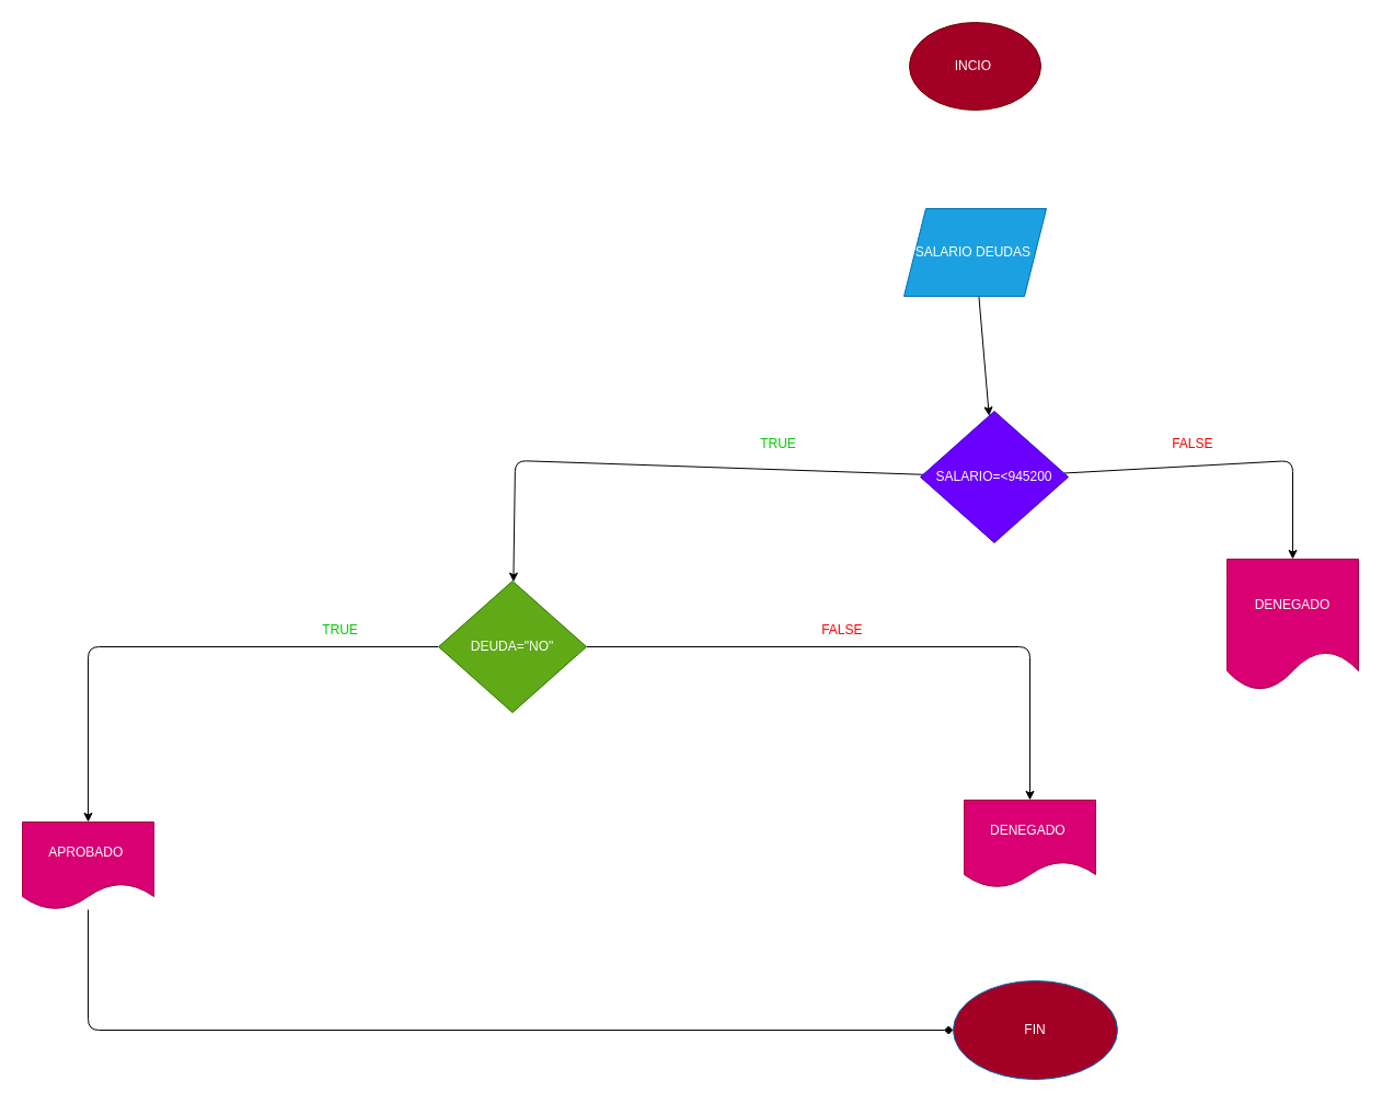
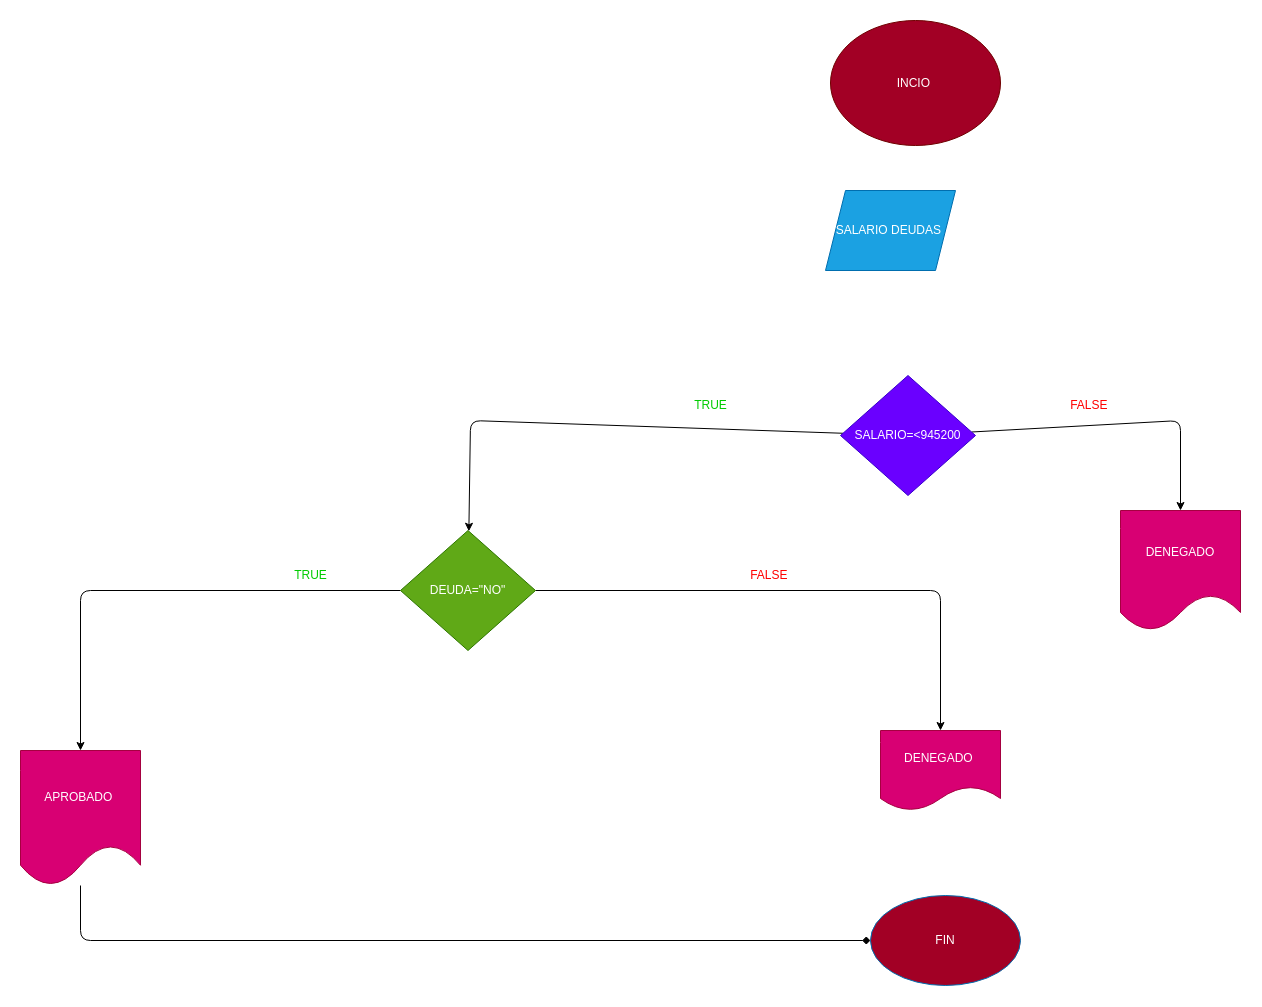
  <mxCell id="0" />
  <mxCell id="1" parent="0" />
- <mxCell id="2" value="INCIO&amp;nbsp;" style="ellipse;whiteSpace=wrap;html=1;fillColor=#a20025;fontColor=#ffffff;strokeColor=#6F0000;" vertex="1" parent="1"><mxGeometry x="830" y="20" width="120" height="80" as="geometry" /></mxCell>
- <mxCell id="3" value="" style="edgeStyle=none;html=1;" edge="1" parent="1" source="4" target="7"><mxGeometry relative="1" as="geometry" /></mxCell>
+ <mxCell id="2" value="INCIO&amp;nbsp;" style="ellipse;whiteSpace=wrap;html=1;fillColor=#a20025;fontColor=#ffffff;strokeColor=#6F0000;" vertex="1" parent="1"><mxGeometry x="830" y="20" width="170" height="125" as="geometry" /></mxCell>
  <mxCell id="4" value="SALARIO DEUDAS&amp;nbsp;" style="shape=parallelogram;perimeter=parallelogramPerimeter;whiteSpace=wrap;html=1;fixedSize=1;fillColor=#1ba1e2;strokeColor=#006EAF;fontColor=#ffffff;" vertex="1" parent="1"><mxGeometry x="825" y="190" width="130" height="80" as="geometry" /></mxCell>
  <mxCell id="5" value="" style="edgeStyle=none;html=1;" edge="1" parent="1" source="7" target="10"><mxGeometry relative="1" as="geometry"><Array as="points"><mxPoint x="470" y="420" /></Array></mxGeometry></mxCell>
  <mxCell id="6" value="" style="edgeStyle=none;html=1;" edge="1" parent="1" source="7" target="11"><mxGeometry relative="1" as="geometry"><Array as="points"><mxPoint x="1180" y="420" /></Array></mxGeometry></mxCell>
  <mxCell id="7" value="SALARIO=&amp;lt;945200" style="rhombus;whiteSpace=wrap;html=1;fillColor=#6a00ff;strokeColor=#3700CC;fontColor=#ffffff;" vertex="1" parent="1"><mxGeometry x="840" y="375" width="135" height="120" as="geometry" /></mxCell>
  <mxCell id="8" value="" style="edgeStyle=none;html=1;fontColor=#FF0000;" edge="1" parent="1" source="10" target="14"><mxGeometry relative="1" as="geometry"><Array as="points"><mxPoint x="940" y="590" /></Array></mxGeometry></mxCell>
  <mxCell id="9" value="" style="edgeStyle=none;html=1;fontColor=#FF0000;" edge="1" parent="1" source="10" target="16"><mxGeometry relative="1" as="geometry"><Array as="points"><mxPoint x="80" y="590" /></Array></mxGeometry></mxCell>
  <mxCell id="10" value="DEUDA=&quot;NO&quot;" style="rhombus;whiteSpace=wrap;html=1;fillColor=#60a917;strokeColor=#2D7600;fontColor=#ffffff;" vertex="1" parent="1"><mxGeometry x="400" y="530" width="135" height="120" as="geometry" /></mxCell>
  <mxCell id="11" value="DENEGADO" style="shape=document;whiteSpace=wrap;html=1;boundedLbl=1;fillColor=#d80073;strokeColor=#A50040;fontColor=#ffffff;" vertex="1" parent="1"><mxGeometry x="1120" y="510" width="120" height="120" as="geometry" /></mxCell>
  <mxCell id="12" value="&lt;font color=&quot;#00cc00&quot;&gt;TRUE&lt;/font&gt;" style="text;html=1;align=center;verticalAlign=middle;resizable=0;points=[];autosize=1;strokeColor=none;fillColor=none;" vertex="1" parent="1"><mxGeometry x="680" y="390" width="60" height="30" as="geometry" /></mxCell>
  <mxCell id="13" value="&lt;font color=&quot;#ff0000&quot;&gt;FALSE&amp;nbsp;&lt;/font&gt;" style="text;html=1;align=center;verticalAlign=middle;resizable=0;points=[];autosize=1;strokeColor=none;fillColor=none;fontColor=#00CC00;" vertex="1" parent="1"><mxGeometry x="1060" y="390" width="60" height="30" as="geometry" /></mxCell>
  <mxCell id="14" value="DENEGADO&amp;nbsp;" style="shape=document;whiteSpace=wrap;html=1;boundedLbl=1;fillColor=#d80073;strokeColor=#A50040;fontColor=#ffffff;" vertex="1" parent="1"><mxGeometry x="880" y="730" width="120" height="80" as="geometry" /></mxCell>
  <mxCell id="15" value="" style="edgeStyle=none;html=1;fontColor=#FF0000;endArrow=diamond;" edge="1" parent="1" source="16" target="19"><mxGeometry relative="1" as="geometry"><Array as="points"><mxPoint x="80" y="940" /></Array></mxGeometry></mxCell>
- <mxCell id="16" value="APROBADO&amp;nbsp;" style="shape=document;whiteSpace=wrap;html=1;boundedLbl=1;fillColor=#d80073;strokeColor=#A50040;fontColor=#ffffff;" vertex="1" parent="1"><mxGeometry x="20" y="750" width="120" height="80" as="geometry" /></mxCell>
+ <mxCell id="16" value="APROBADO&amp;nbsp;" style="shape=document;whiteSpace=wrap;html=1;boundedLbl=1;fillColor=#d80073;strokeColor=#A50040;fontColor=#ffffff;" vertex="1" parent="1"><mxGeometry x="20" y="750" width="120" height="135" as="geometry" /></mxCell>
  <mxCell id="17" value="&lt;font color=&quot;#00cc00&quot;&gt;TRUE&lt;/font&gt;" style="text;html=1;align=center;verticalAlign=middle;resizable=0;points=[];autosize=1;strokeColor=none;fillColor=none;" vertex="1" parent="1"><mxGeometry x="280" y="560" width="60" height="30" as="geometry" /></mxCell>
  <mxCell id="18" value="&lt;font color=&quot;#ff0000&quot;&gt;FALSE&amp;nbsp;&lt;/font&gt;" style="text;html=1;align=center;verticalAlign=middle;resizable=0;points=[];autosize=1;strokeColor=none;fillColor=none;fontColor=#00CC00;" vertex="1" parent="1"><mxGeometry x="740" y="560" width="60" height="30" as="geometry" /></mxCell>
  <mxCell id="19" value="FIN" style="ellipse;whiteSpace=wrap;html=1;fillColor=#a20025;strokeColor=#006EAF;fontColor=#ffffff;" vertex="1" parent="1"><mxGeometry x="870" y="895" width="150" height="90" as="geometry" /></mxCell>
